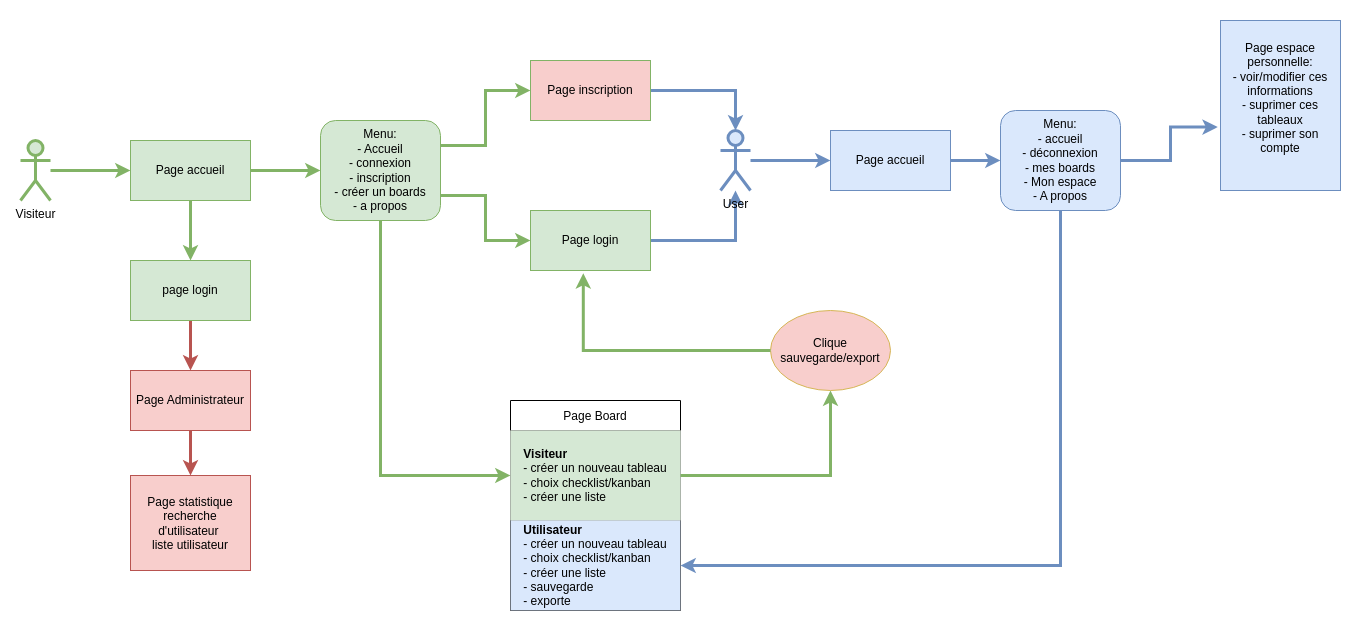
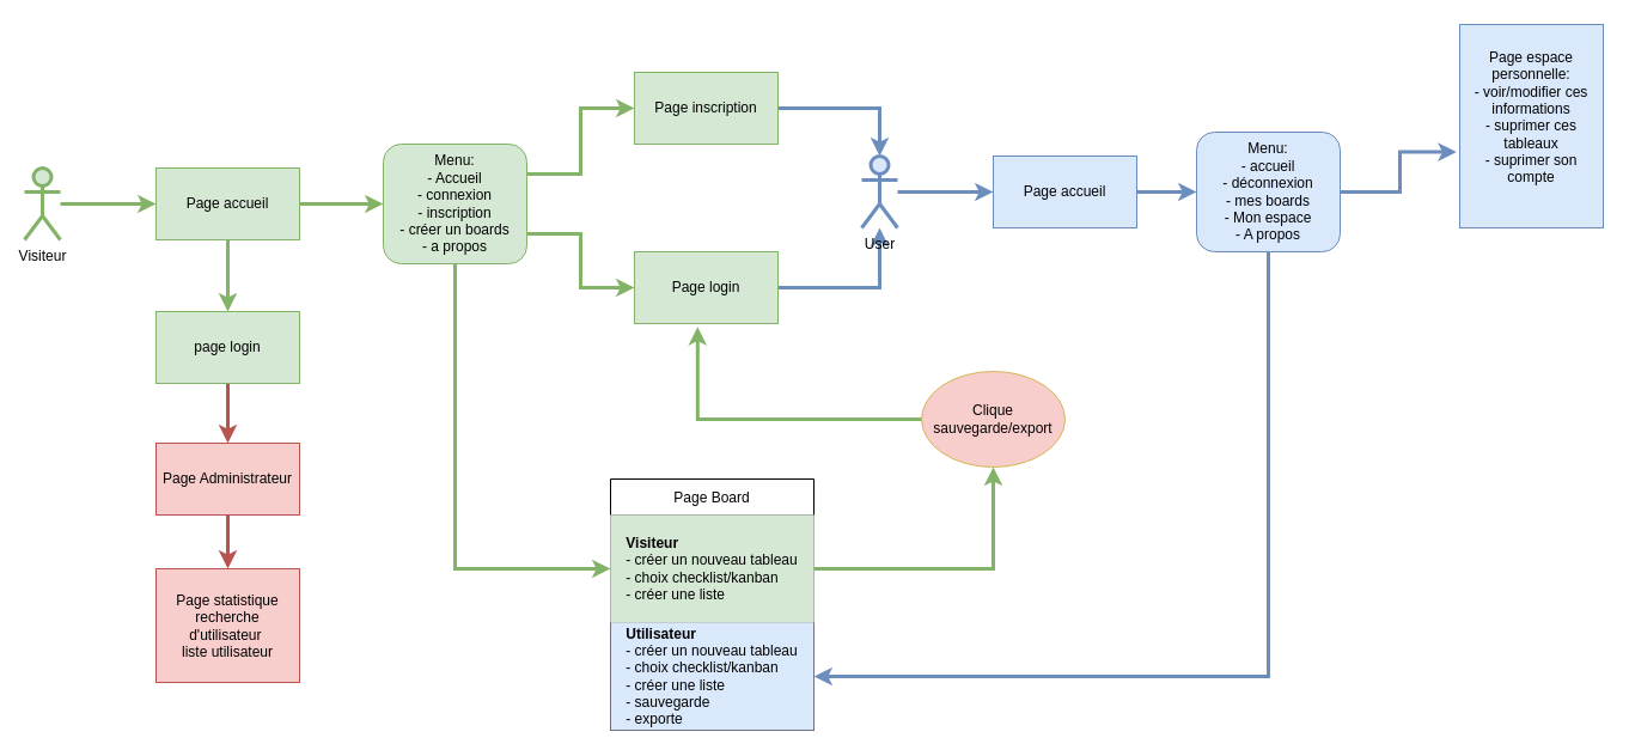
  <mxCell id="0" />
  <mxCell id="1" parent="0" />
  <mxCell id="2" value="Page Board" style="shape=table;startSize=30;container=1;collapsible=0;childLayout=tableLayout;fillStyle=auto;fillColor=default;" vertex="1" parent="1"><mxGeometry x="510" y="400" width="170" height="210" as="geometry" /></mxCell>
  <mxCell id="3" value="" style="shape=tableRow;horizontal=0;startSize=0;swimlaneHead=0;swimlaneBody=0;strokeColor=inherit;top=0;left=0;bottom=0;right=0;collapsible=0;dropTarget=0;fillColor=default;points=[[0,0.5],[1,0.5]];portConstraint=eastwest;" vertex="1" parent="2"><mxGeometry y="30" width="170" height="90" as="geometry" /></mxCell>
  <mxCell id="4" value="&lt;div style=&quot;text-align: left;&quot;&gt;&lt;b&gt;Visiteur&lt;/b&gt;&lt;/div&gt;&lt;div style=&quot;text-align: left;&quot;&gt;&lt;div&gt;- créer un nouveau tableau&lt;/div&gt;&lt;div&gt;- choix checklist/kanban&lt;/div&gt;&lt;div&gt;- créer une liste&lt;/div&gt;&lt;/div&gt;" style="shape=partialRectangle;html=1;whiteSpace=wrap;connectable=0;strokeColor=#82b366;overflow=hidden;fillColor=#d5e8d4;top=0;left=0;bottom=0;right=0;pointerEvents=1;" vertex="1" parent="3"><mxGeometry width="170" height="90" as="geometry"><mxRectangle width="170" height="90" as="alternateBounds" /></mxGeometry></mxCell>
  <mxCell id="5" value="" style="shape=tableRow;horizontal=0;startSize=0;swimlaneHead=0;swimlaneBody=0;strokeColor=inherit;top=0;left=0;bottom=0;right=0;collapsible=0;dropTarget=0;fillColor=none;points=[[0,0.5],[1,0.5]];portConstraint=eastwest;" vertex="1" parent="2"><mxGeometry y="120" width="170" height="90" as="geometry" /></mxCell>
  <mxCell id="6" value="&lt;div style=&quot;text-align: left;&quot;&gt;&lt;span style=&quot;background-color: initial;&quot;&gt;&lt;b&gt;Utilisateur&lt;/b&gt;&lt;/span&gt;&lt;/div&gt;&lt;div&gt;&lt;div style=&quot;text-align: left;&quot;&gt;- créer un nouveau tableau&lt;/div&gt;&lt;div style=&quot;text-align: left;&quot;&gt;- choix checklist/kanban&lt;/div&gt;&lt;div style=&quot;text-align: left;&quot;&gt;- créer une liste&lt;/div&gt;&lt;/div&gt;&lt;div style=&quot;text-align: left;&quot;&gt;- sauvegarde&amp;nbsp;&lt;/div&gt;&lt;div style=&quot;text-align: left;&quot;&gt;- exporte&lt;/div&gt;" style="shape=partialRectangle;html=1;whiteSpace=wrap;connectable=0;strokeColor=#6c8ebf;overflow=hidden;fillColor=#dae8fc;top=0;left=0;bottom=0;right=0;pointerEvents=1;" vertex="1" parent="5"><mxGeometry width="170" height="90" as="geometry"><mxRectangle width="170" height="90" as="alternateBounds" /></mxGeometry></mxCell>
  <mxCell id="7" style="edgeStyle=orthogonalEdgeStyle;rounded=0;orthogonalLoop=1;jettySize=auto;html=1;strokeWidth=3;fillColor=#dae8fc;strokeColor=#6c8ebf;" edge="1" parent="1" source="8" target="28"><mxGeometry relative="1" as="geometry" /></mxCell>
  <mxCell id="8" value="Page login" style="rounded=0;whiteSpace=wrap;html=1;fillColor=#d5e8d4;strokeColor=#82b366;" vertex="1" parent="1"><mxGeometry x="530" y="210" width="120" height="60" as="geometry" /></mxCell>
  <mxCell id="9" style="edgeStyle=orthogonalEdgeStyle;rounded=0;orthogonalLoop=1;jettySize=auto;html=1;entryX=0;entryY=0.5;entryDx=0;entryDy=0;fillColor=#d5e8d4;strokeColor=#82b366;strokeWidth=3;" edge="1" parent="1" source="11" target="22"><mxGeometry relative="1" as="geometry" /></mxCell>
  <mxCell id="10" style="edgeStyle=orthogonalEdgeStyle;rounded=0;orthogonalLoop=1;jettySize=auto;html=1;fillColor=#d5e8d4;strokeColor=#82b366;strokeWidth=3;" edge="1" parent="1" source="11" target="35"><mxGeometry relative="1" as="geometry" /></mxCell>
  <mxCell id="11" value="Page accueil" style="rounded=0;whiteSpace=wrap;html=1;fillColor=#d5e8d4;strokeColor=#82b366;" vertex="1" parent="1"><mxGeometry x="130" y="140" width="120" height="60" as="geometry" /></mxCell>
  <mxCell id="12" value="Page espace personnelle:&lt;div&gt;- voir/modifier ces informations&lt;/div&gt;&lt;div&gt;- suprimer ces tableaux&lt;/div&gt;&lt;div&gt;- suprimer son compte&lt;/div&gt;&lt;div&gt;&lt;div&gt;&lt;br&gt;&lt;/div&gt;&lt;/div&gt;" style="rounded=0;whiteSpace=wrap;html=1;fillColor=#dae8fc;strokeColor=#6c8ebf;" vertex="1" parent="1"><mxGeometry x="1220" y="20" width="120" height="170" as="geometry" /></mxCell>
  <mxCell id="13" style="edgeStyle=orthogonalEdgeStyle;rounded=0;orthogonalLoop=1;jettySize=auto;html=1;entryX=0.5;entryY=0;entryDx=0;entryDy=0;fillColor=#f8cecc;strokeColor=#b85450;strokeWidth=3;" edge="1" parent="1" source="14" target="33"><mxGeometry relative="1" as="geometry" /></mxCell>
  <mxCell id="14" value="Page Administrateur" style="rounded=0;whiteSpace=wrap;html=1;fillColor=#f8cecc;strokeColor=#b85450;" vertex="1" parent="1"><mxGeometry x="130" y="370" width="120" height="60" as="geometry" /></mxCell>
  <mxCell id="15" style="edgeStyle=orthogonalEdgeStyle;rounded=0;orthogonalLoop=1;jettySize=auto;html=1;exitX=1;exitY=0.5;exitDx=0;exitDy=0;fillColor=#dae8fc;strokeColor=#6c8ebf;strokeWidth=3;" edge="1" parent="1" source="16" target="28"><mxGeometry relative="1" as="geometry" /></mxCell>
- <mxCell id="16" value="Page inscription" style="rounded=0;whiteSpace=wrap;html=1;fillColor=#f8cecc;strokeColor=#82b366;" vertex="1" parent="1"><mxGeometry x="530" y="60" width="120" height="60" as="geometry" /></mxCell>
+ <mxCell id="16" value="Page inscription" style="rounded=0;whiteSpace=wrap;html=1;fillColor=#d5e8d4;strokeColor=#82b366;" vertex="1" parent="1"><mxGeometry x="530" y="60" width="120" height="60" as="geometry" /></mxCell>
  <mxCell id="17" style="edgeStyle=orthogonalEdgeStyle;rounded=0;orthogonalLoop=1;jettySize=auto;html=1;fillColor=#dae8fc;strokeColor=#6c8ebf;strokeWidth=3;" edge="1" parent="1" source="18" target="5"><mxGeometry relative="1" as="geometry" /></mxCell>
  <mxCell id="18" value="Menu:&lt;div&gt;- accueil&lt;br&gt;&lt;div&gt;- déconnexion&lt;/div&gt;&lt;div&gt;- mes boards&lt;/div&gt;&lt;div&gt;- Mon espace&lt;/div&gt;&lt;/div&gt;&lt;div&gt;- A propos&lt;/div&gt;" style="rounded=1;whiteSpace=wrap;html=1;fillColor=#dae8fc;strokeColor=#6c8ebf;" vertex="1" parent="1"><mxGeometry x="1000" y="110" width="120" height="100" as="geometry" /></mxCell>
  <mxCell id="19" style="edgeStyle=orthogonalEdgeStyle;rounded=0;orthogonalLoop=1;jettySize=auto;html=1;exitX=1;exitY=0.25;exitDx=0;exitDy=0;fillColor=#d5e8d4;strokeColor=#82b366;strokeWidth=3;" edge="1" parent="1" source="22" target="16"><mxGeometry relative="1" as="geometry" /></mxCell>
  <mxCell id="20" style="edgeStyle=orthogonalEdgeStyle;rounded=0;orthogonalLoop=1;jettySize=auto;html=1;exitX=1;exitY=0.75;exitDx=0;exitDy=0;entryX=0;entryY=0.5;entryDx=0;entryDy=0;fillColor=#d5e8d4;strokeColor=#82b366;strokeWidth=3;" edge="1" parent="1" source="22" target="8"><mxGeometry relative="1" as="geometry" /></mxCell>
  <mxCell id="21" style="edgeStyle=orthogonalEdgeStyle;rounded=0;orthogonalLoop=1;jettySize=auto;html=1;entryX=0;entryY=0.5;entryDx=0;entryDy=0;strokeWidth=3;fillColor=#d5e8d4;strokeColor=#82b366;" edge="1" parent="1" source="22" target="3"><mxGeometry relative="1" as="geometry" /></mxCell>
  <mxCell id="22" value="Menu:&lt;div&gt;- Accueil&lt;br&gt;&lt;div&gt;- connexion&lt;/div&gt;&lt;div&gt;- inscription&lt;/div&gt;&lt;div&gt;- créer un boards&lt;/div&gt;&lt;/div&gt;&lt;div&gt;- a propos&lt;/div&gt;" style="rounded=1;whiteSpace=wrap;html=1;fillColor=#d5e8d4;strokeColor=#82b366;" vertex="1" parent="1"><mxGeometry x="320" y="120" width="120" height="100" as="geometry" /></mxCell>
  <mxCell id="23" style="edgeStyle=orthogonalEdgeStyle;rounded=0;orthogonalLoop=1;jettySize=auto;html=1;entryX=0;entryY=0.5;entryDx=0;entryDy=0;fillColor=#dae8fc;strokeColor=#6c8ebf;strokeWidth=3;" edge="1" parent="1" source="24" target="18"><mxGeometry relative="1" as="geometry" /></mxCell>
  <mxCell id="24" value="Page accueil" style="rounded=0;whiteSpace=wrap;html=1;fillColor=#dae8fc;strokeColor=#6c8ebf;" vertex="1" parent="1"><mxGeometry x="830" y="130" width="120" height="60" as="geometry" /></mxCell>
  <mxCell id="25" style="edgeStyle=orthogonalEdgeStyle;rounded=0;orthogonalLoop=1;jettySize=auto;html=1;entryX=0;entryY=0.5;entryDx=0;entryDy=0;fillColor=#d5e8d4;strokeColor=#82b366;strokeWidth=3;" edge="1" parent="1" source="26" target="11"><mxGeometry relative="1" as="geometry" /></mxCell>
  <mxCell id="26" value="Visiteur" style="shape=umlActor;verticalLabelPosition=bottom;verticalAlign=top;html=1;outlineConnect=0;fillColor=#d5e8d4;strokeColor=#82b366;strokeWidth=3;" vertex="1" parent="1"><mxGeometry x="20" y="140" width="30" height="60" as="geometry" /></mxCell>
  <mxCell id="27" style="edgeStyle=orthogonalEdgeStyle;rounded=0;orthogonalLoop=1;jettySize=auto;html=1;entryX=0;entryY=0.5;entryDx=0;entryDy=0;fillColor=#dae8fc;strokeColor=#6c8ebf;strokeWidth=3;" edge="1" parent="1" source="28" target="24"><mxGeometry relative="1" as="geometry" /></mxCell>
  <mxCell id="28" value="User" style="shape=umlActor;verticalLabelPosition=bottom;verticalAlign=top;html=1;outlineConnect=0;fillColor=#dae8fc;strokeColor=#6c8ebf;strokeWidth=3;" vertex="1" parent="1"><mxGeometry x="720" y="130" width="30" height="60" as="geometry" /></mxCell>
  <mxCell id="29" style="edgeStyle=orthogonalEdgeStyle;rounded=0;orthogonalLoop=1;jettySize=auto;html=1;entryX=-0.023;entryY=0.627;entryDx=0;entryDy=0;entryPerimeter=0;fillColor=#dae8fc;strokeColor=#6c8ebf;strokeWidth=3;" edge="1" parent="1" source="18" target="12"><mxGeometry relative="1" as="geometry" /></mxCell>
  <mxCell id="30" value="Clique sauvegarde/export" style="ellipse;whiteSpace=wrap;html=1;fillColor=#f8cecc;strokeColor=#d6b656;" vertex="1" parent="1"><mxGeometry x="770" y="310" width="120" height="80" as="geometry" /></mxCell>
  <mxCell id="31" style="edgeStyle=orthogonalEdgeStyle;rounded=0;orthogonalLoop=1;jettySize=auto;html=1;entryX=0.5;entryY=1;entryDx=0;entryDy=0;fillColor=#d5e8d4;strokeColor=#82b366;strokeWidth=3;" edge="1" parent="1" source="3" target="30"><mxGeometry relative="1" as="geometry" /></mxCell>
  <mxCell id="32" style="edgeStyle=orthogonalEdgeStyle;rounded=0;orthogonalLoop=1;jettySize=auto;html=1;entryX=0.44;entryY=1.047;entryDx=0;entryDy=0;entryPerimeter=0;fillColor=#d5e8d4;strokeColor=#82b366;strokeWidth=3;" edge="1" parent="1" source="30" target="8"><mxGeometry relative="1" as="geometry" /></mxCell>
  <mxCell id="33" value="Page statistique&lt;div&gt;recherche d'utilisateur&amp;nbsp;&lt;/div&gt;&lt;div&gt;liste utilisateur&lt;/div&gt;" style="rounded=0;whiteSpace=wrap;html=1;fillColor=#f8cecc;strokeColor=#b85450;" vertex="1" parent="1"><mxGeometry x="130" y="475" width="120" height="95" as="geometry" /></mxCell>
  <mxCell id="34" style="edgeStyle=orthogonalEdgeStyle;rounded=0;orthogonalLoop=1;jettySize=auto;html=1;entryX=0.5;entryY=0;entryDx=0;entryDy=0;fillColor=#f8cecc;strokeColor=#b85450;strokeWidth=3;" edge="1" parent="1" source="35" target="14"><mxGeometry relative="1" as="geometry" /></mxCell>
  <mxCell id="35" value="page login" style="rounded=0;whiteSpace=wrap;html=1;fillColor=#d5e8d4;strokeColor=#82b366;" vertex="1" parent="1"><mxGeometry x="130" y="260" width="120" height="60" as="geometry" /></mxCell>
